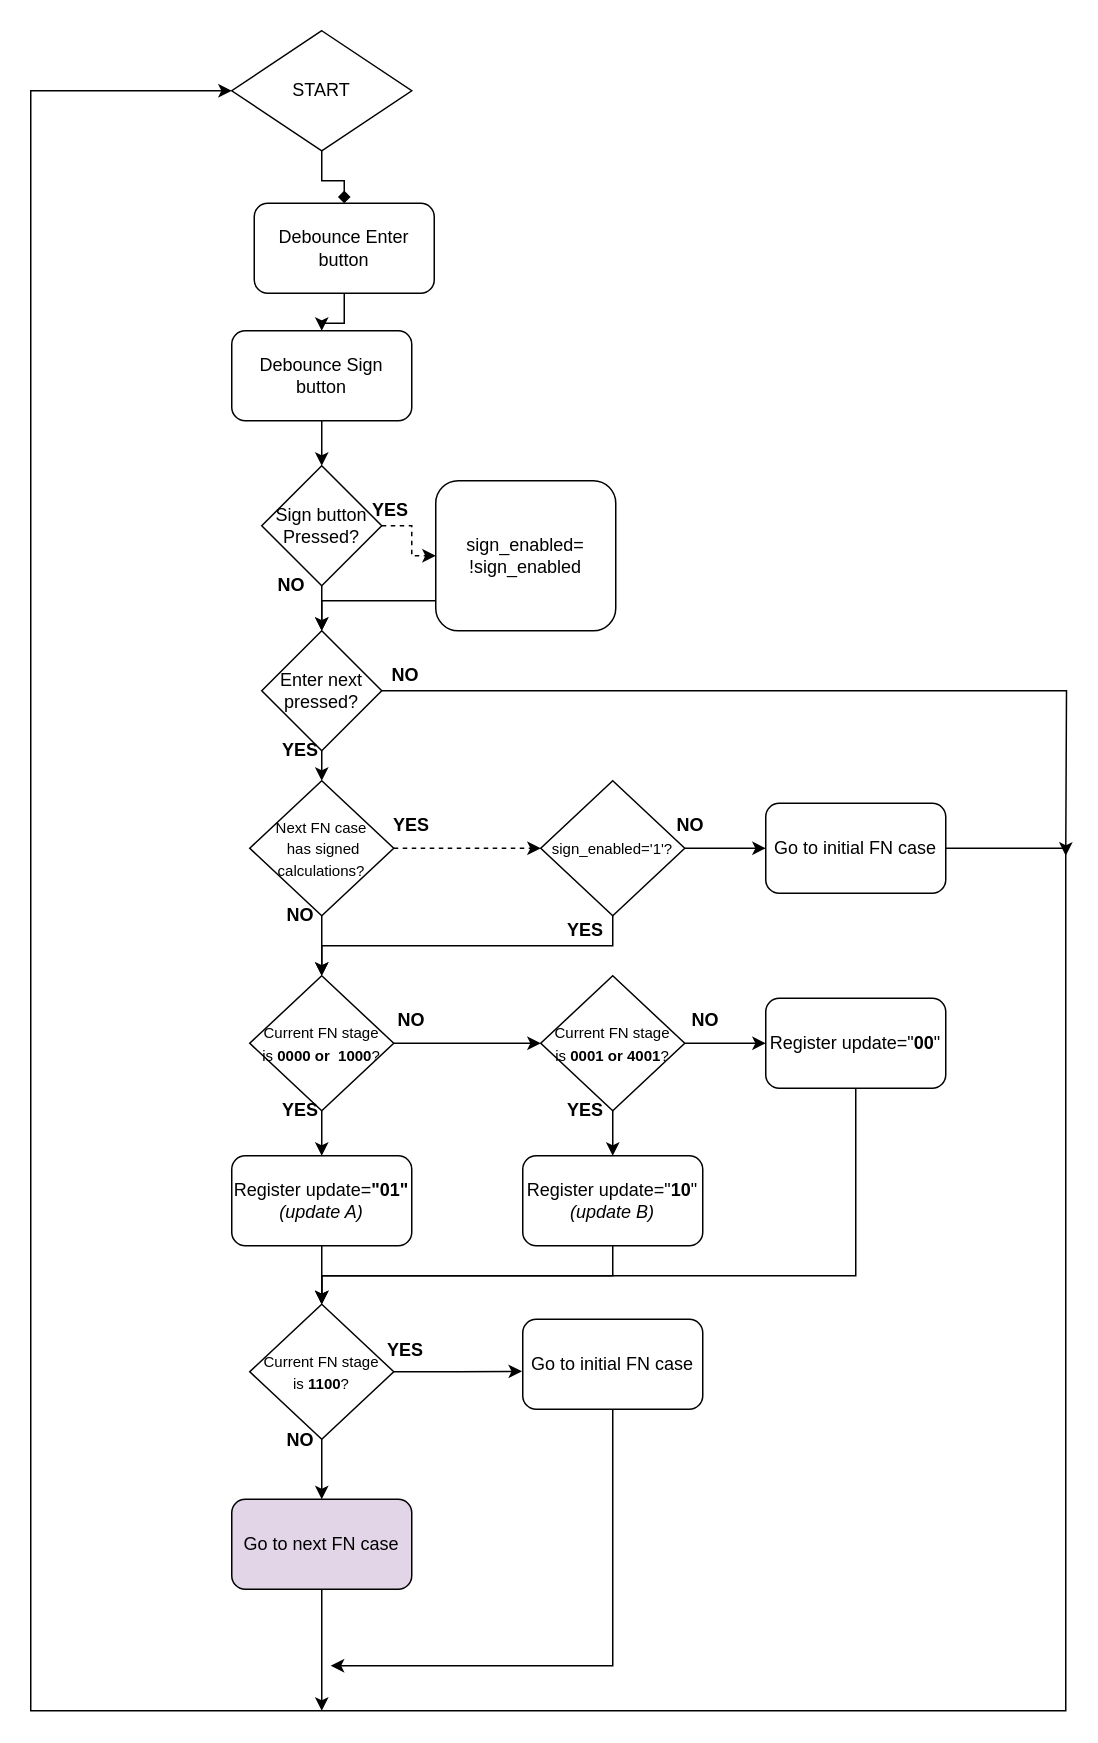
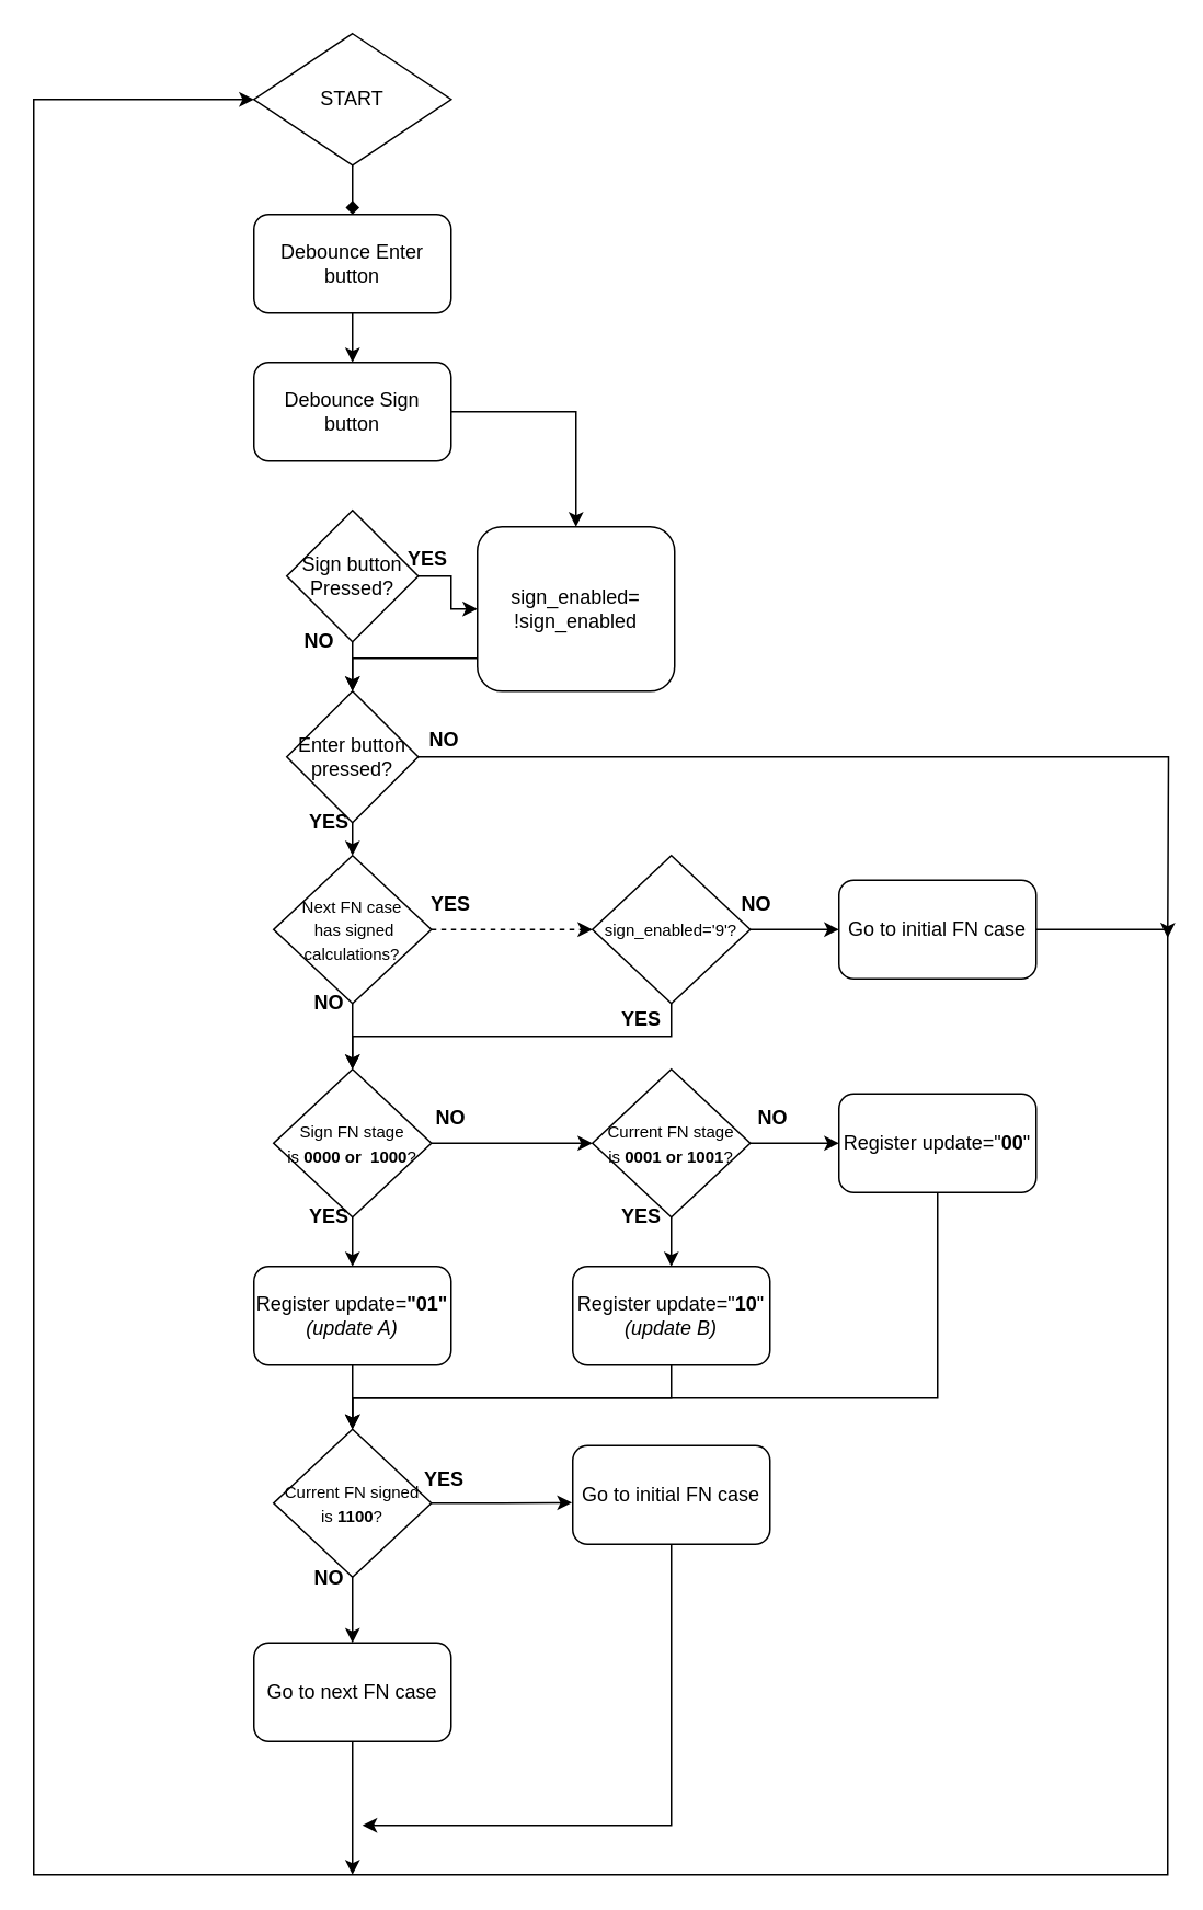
  <mxCell id="0" />
  <mxCell id="1" parent="0" />
  <mxCell id="2" style="edgeStyle=orthogonalEdgeStyle;rounded=0;orthogonalLoop=1;jettySize=auto;html=1;entryX=0.5;entryY=0;entryDx=0;entryDy=0;endArrow=diamond;" parent="1" source="3" target="5" edge="1"><mxGeometry relative="1" as="geometry" /></mxCell>
  <mxCell id="3" value="START" style="rhombus;whiteSpace=wrap;html=1;" parent="1" vertex="1"><mxGeometry x="154" y="20" width="120" height="80" as="geometry" /></mxCell>
  <mxCell id="4" style="edgeStyle=orthogonalEdgeStyle;rounded=0;orthogonalLoop=1;jettySize=auto;html=1;entryX=0.5;entryY=0;entryDx=0;entryDy=0;" parent="1" source="5" target="7" edge="1"><mxGeometry relative="1" as="geometry" /></mxCell>
- <mxCell id="5" value="Debounce Enter button" style="rounded=1;whiteSpace=wrap;html=1;" parent="1" vertex="1"><mxGeometry x="169" y="135" width="120" height="60" as="geometry" /></mxCell>
- <mxCell id="6" style="edgeStyle=orthogonalEdgeStyle;rounded=0;orthogonalLoop=1;jettySize=auto;html=1;entryX=0.5;entryY=0;entryDx=0;entryDy=0;" parent="1" source="7" target="10" edge="1"><mxGeometry relative="1" as="geometry" /></mxCell>
+ <mxCell id="5" value="Debounce Enter button" style="rounded=1;whiteSpace=wrap;html=1;" parent="1" vertex="1"><mxGeometry x="154" y="130" width="120" height="60" as="geometry" /></mxCell>
+ <mxCell id="6" style="edgeStyle=orthogonalEdgeStyle;rounded=0;orthogonalLoop=1;jettySize=auto;html=1;" parent="1" source="7" target="12" edge="1"><mxGeometry relative="1" as="geometry" /></mxCell>
  <mxCell id="7" value="Debounce Sign button" style="rounded=1;whiteSpace=wrap;html=1;" parent="1" vertex="1"><mxGeometry x="154" y="220" width="120" height="60" as="geometry" /></mxCell>
- <mxCell id="8" style="edgeStyle=orthogonalEdgeStyle;rounded=0;orthogonalLoop=1;jettySize=auto;html=1;entryX=0;entryY=0.5;entryDx=0;entryDy=0;dashed=1;" parent="1" source="10" target="12" edge="1"><mxGeometry relative="1" as="geometry" /></mxCell>
+ <mxCell id="8" style="edgeStyle=orthogonalEdgeStyle;rounded=0;orthogonalLoop=1;jettySize=auto;html=1;entryX=0;entryY=0.5;entryDx=0;entryDy=0;" parent="1" source="10" target="12" edge="1"><mxGeometry relative="1" as="geometry" /></mxCell>
  <mxCell id="9" style="edgeStyle=orthogonalEdgeStyle;rounded=0;orthogonalLoop=1;jettySize=auto;html=1;entryX=0.5;entryY=0;entryDx=0;entryDy=0;" parent="1" source="10" edge="1"><mxGeometry relative="1" as="geometry"><mxPoint x="214" y="420" as="targetPoint" /></mxGeometry></mxCell>
  <mxCell id="10" value="Sign button Pressed?" style="rhombus;whiteSpace=wrap;html=1;" parent="1" vertex="1"><mxGeometry x="174" y="310" width="80" height="80" as="geometry" /></mxCell>
  <mxCell id="11" style="edgeStyle=orthogonalEdgeStyle;rounded=0;orthogonalLoop=1;jettySize=auto;html=1;entryX=0.5;entryY=0;entryDx=0;entryDy=0;" parent="1" source="12" target="15" edge="1"><mxGeometry relative="1" as="geometry"><Array as="points"><mxPoint x="350" y="400" /><mxPoint x="214" y="400" /></Array></mxGeometry></mxCell>
  <mxCell id="12" value="sign_enabled=&lt;br&gt;!sign_enabled" style="rounded=1;whiteSpace=wrap;html=1;" parent="1" vertex="1"><mxGeometry x="290" y="320" width="120" height="100" as="geometry" /></mxCell>
  <mxCell id="13" value="" style="edgeStyle=orthogonalEdgeStyle;rounded=0;orthogonalLoop=1;jettySize=auto;html=1;" parent="1" source="15" edge="1"><mxGeometry relative="1" as="geometry"><mxPoint x="214" y="520" as="targetPoint" /></mxGeometry></mxCell>
  <mxCell id="14" style="edgeStyle=orthogonalEdgeStyle;rounded=0;orthogonalLoop=1;jettySize=auto;html=1;" parent="1" source="15" edge="1"><mxGeometry relative="1" as="geometry"><mxPoint x="710" y="570" as="targetPoint" /></mxGeometry></mxCell>
- <mxCell id="15" value="Enter next pressed?" style="rhombus;whiteSpace=wrap;html=1;" parent="1" vertex="1"><mxGeometry x="174" y="420" width="80" height="80" as="geometry" /></mxCell>
+ <mxCell id="15" value="Enter button pressed?" style="rhombus;whiteSpace=wrap;html=1;" parent="1" vertex="1"><mxGeometry x="174" y="420" width="80" height="80" as="geometry" /></mxCell>
  <mxCell id="16" value="" style="edgeStyle=orthogonalEdgeStyle;rounded=0;orthogonalLoop=1;jettySize=auto;html=1;" parent="1" source="18" target="30" edge="1"><mxGeometry relative="1" as="geometry" /></mxCell>
  <mxCell id="17" value="" style="edgeStyle=orthogonalEdgeStyle;rounded=0;orthogonalLoop=1;jettySize=auto;html=1;dashed=1;" parent="1" source="18" target="40" edge="1"><mxGeometry relative="1" as="geometry" /></mxCell>
  <mxCell id="18" value="&lt;font style=&quot;font-size: 10px&quot;&gt;Next FN case&lt;br&gt;&amp;nbsp;has signed &lt;br&gt;calculations?&lt;/font&gt;" style="rhombus;whiteSpace=wrap;html=1;" parent="1" vertex="1"><mxGeometry x="166" y="520" width="96" height="90" as="geometry" /></mxCell>
  <mxCell id="19" style="edgeStyle=orthogonalEdgeStyle;rounded=0;orthogonalLoop=1;jettySize=auto;html=1;entryX=0;entryY=0.5;entryDx=0;entryDy=0;" parent="1" source="20" target="3" edge="1"><mxGeometry relative="1" as="geometry"><mxPoint x="40" y="360" as="targetPoint" /><Array as="points"><mxPoint x="710" y="565" /><mxPoint x="710" y="1140" /><mxPoint x="20" y="1140" /><mxPoint x="20" y="60" /></Array></mxGeometry></mxCell>
  <mxCell id="20" value="Go to initial FN case" style="rounded=1;whiteSpace=wrap;html=1;" parent="1" vertex="1"><mxGeometry x="510" y="535" width="120" height="60" as="geometry" /></mxCell>
  <mxCell id="21" style="edgeStyle=orthogonalEdgeStyle;rounded=0;orthogonalLoop=1;jettySize=auto;html=1;entryX=0.5;entryY=0;entryDx=0;entryDy=0;" parent="1" source="23" target="25" edge="1"><mxGeometry relative="1" as="geometry" /></mxCell>
  <mxCell id="22" style="edgeStyle=orthogonalEdgeStyle;rounded=0;orthogonalLoop=1;jettySize=auto;html=1;entryX=-0.004;entryY=0.579;entryDx=0;entryDy=0;entryPerimeter=0;" parent="1" source="23" target="27" edge="1"><mxGeometry relative="1" as="geometry" /></mxCell>
- <mxCell id="23" value="&lt;span style=&quot;font-size: 10px&quot;&gt;Current FN stage is&amp;nbsp;&lt;b&gt;1100&lt;/b&gt;?&lt;/span&gt;" style="rhombus;whiteSpace=wrap;html=1;" parent="1" vertex="1"><mxGeometry x="166" y="869" width="96" height="90" as="geometry" /></mxCell>
+ <mxCell id="23" value="&lt;span style=&quot;font-size: 10px&quot;&gt;Current FN signed is&amp;nbsp;&lt;b&gt;1100&lt;/b&gt;?&lt;/span&gt;" style="rhombus;whiteSpace=wrap;html=1;" parent="1" vertex="1"><mxGeometry x="166" y="869" width="96" height="90" as="geometry" /></mxCell>
  <mxCell id="24" style="edgeStyle=orthogonalEdgeStyle;rounded=0;orthogonalLoop=1;jettySize=auto;html=1;" parent="1" source="25" edge="1"><mxGeometry relative="1" as="geometry"><mxPoint x="214" y="1140" as="targetPoint" /></mxGeometry></mxCell>
- <mxCell id="25" value="Go to next FN case" style="rounded=1;whiteSpace=wrap;html=1;fillColor=#e1d5e7;" parent="1" vertex="1"><mxGeometry x="154" y="999" width="120" height="60" as="geometry" /></mxCell>
+ <mxCell id="25" value="Go to next FN case" style="rounded=1;whiteSpace=wrap;html=1;" parent="1" vertex="1"><mxGeometry x="154" y="999" width="120" height="60" as="geometry" /></mxCell>
  <mxCell id="26" style="edgeStyle=orthogonalEdgeStyle;rounded=0;orthogonalLoop=1;jettySize=auto;html=1;" parent="1" source="27" edge="1"><mxGeometry relative="1" as="geometry"><mxPoint x="220" y="1110" as="targetPoint" /><Array as="points"><mxPoint x="408" y="1110" /></Array></mxGeometry></mxCell>
  <mxCell id="27" value="Go to initial FN case" style="rounded=1;whiteSpace=wrap;html=1;" parent="1" vertex="1"><mxGeometry x="348" y="879" width="120" height="60" as="geometry" /></mxCell>
  <mxCell id="28" style="edgeStyle=orthogonalEdgeStyle;rounded=0;orthogonalLoop=1;jettySize=auto;html=1;entryX=0;entryY=0.5;entryDx=0;entryDy=0;" parent="1" source="30" target="35" edge="1"><mxGeometry relative="1" as="geometry" /></mxCell>
  <mxCell id="29" style="edgeStyle=orthogonalEdgeStyle;rounded=0;orthogonalLoop=1;jettySize=auto;html=1;entryX=0.5;entryY=0;entryDx=0;entryDy=0;" parent="1" source="30" target="32" edge="1"><mxGeometry relative="1" as="geometry" /></mxCell>
- <mxCell id="30" value="&lt;span style=&quot;font-size: 10px&quot;&gt;Current FN stage is&amp;nbsp;&lt;b&gt;0000 or&amp;nbsp; 1000&lt;/b&gt;?&lt;/span&gt;" style="rhombus;whiteSpace=wrap;html=1;" parent="1" vertex="1"><mxGeometry x="166" y="650" width="96" height="90" as="geometry" /></mxCell>
+ <mxCell id="30" value="&lt;span style=&quot;font-size: 10px&quot;&gt;Sign FN stage is&amp;nbsp;&lt;b&gt;0000 or&amp;nbsp; 1000&lt;/b&gt;?&lt;/span&gt;" style="rhombus;whiteSpace=wrap;html=1;" parent="1" vertex="1"><mxGeometry x="166" y="650" width="96" height="90" as="geometry" /></mxCell>
  <mxCell id="31" style="edgeStyle=orthogonalEdgeStyle;rounded=0;orthogonalLoop=1;jettySize=auto;html=1;entryX=0.5;entryY=0;entryDx=0;entryDy=0;" parent="1" source="32" target="23" edge="1"><mxGeometry relative="1" as="geometry" /></mxCell>
  <mxCell id="32" value="Register update=&lt;b&gt;&quot;01&quot;&lt;/b&gt;&lt;br&gt;&lt;i&gt;(update A)&lt;/i&gt;" style="rounded=1;whiteSpace=wrap;html=1;" parent="1" vertex="1"><mxGeometry x="154" y="770" width="120" height="60" as="geometry" /></mxCell>
  <mxCell id="33" style="edgeStyle=orthogonalEdgeStyle;rounded=0;orthogonalLoop=1;jettySize=auto;html=1;entryX=0;entryY=0.5;entryDx=0;entryDy=0;" parent="1" source="35" target="37" edge="1"><mxGeometry relative="1" as="geometry" /></mxCell>
  <mxCell id="34" value="" style="edgeStyle=orthogonalEdgeStyle;rounded=0;orthogonalLoop=1;jettySize=auto;html=1;" parent="1" source="35" target="42" edge="1"><mxGeometry relative="1" as="geometry" /></mxCell>
- <mxCell id="35" value="&lt;span style=&quot;font-size: 10px&quot;&gt;Current FN stage is&amp;nbsp;&lt;b&gt;0001 or 4001&lt;/b&gt;?&lt;/span&gt;" style="rhombus;whiteSpace=wrap;html=1;" parent="1" vertex="1"><mxGeometry x="360" y="650" width="96" height="90" as="geometry" /></mxCell>
+ <mxCell id="35" value="&lt;span style=&quot;font-size: 10px&quot;&gt;Current FN stage is&amp;nbsp;&lt;b&gt;0001 or 1001&lt;/b&gt;?&lt;/span&gt;" style="rhombus;whiteSpace=wrap;html=1;" parent="1" vertex="1"><mxGeometry x="360" y="650" width="96" height="90" as="geometry" /></mxCell>
  <mxCell id="36" style="edgeStyle=orthogonalEdgeStyle;rounded=0;orthogonalLoop=1;jettySize=auto;html=1;entryX=0.5;entryY=0;entryDx=0;entryDy=0;" parent="1" source="37" target="23" edge="1"><mxGeometry relative="1" as="geometry"><Array as="points"><mxPoint x="570" y="850" /><mxPoint x="214" y="850" /></Array></mxGeometry></mxCell>
  <mxCell id="37" value="Register update=&quot;&lt;b&gt;00&lt;/b&gt;&quot;" style="rounded=1;whiteSpace=wrap;html=1;" parent="1" vertex="1"><mxGeometry x="510" y="665" width="120" height="60" as="geometry" /></mxCell>
  <mxCell id="38" value="" style="edgeStyle=orthogonalEdgeStyle;rounded=0;orthogonalLoop=1;jettySize=auto;html=1;" parent="1" source="40" target="20" edge="1"><mxGeometry relative="1" as="geometry" /></mxCell>
  <mxCell id="39" style="edgeStyle=orthogonalEdgeStyle;rounded=0;orthogonalLoop=1;jettySize=auto;html=1;entryX=0.5;entryY=0;entryDx=0;entryDy=0;" parent="1" source="40" target="30" edge="1"><mxGeometry relative="1" as="geometry"><Array as="points"><mxPoint x="408" y="630" /><mxPoint x="214" y="630" /></Array></mxGeometry></mxCell>
- <mxCell id="40" value="&lt;font style=&quot;font-size: 10px&quot;&gt;sign_enabled='1'?&lt;/font&gt;" style="rhombus;whiteSpace=wrap;html=1;" parent="1" vertex="1"><mxGeometry x="360" y="520" width="96" height="90" as="geometry" /></mxCell>
+ <mxCell id="40" value="&lt;font style=&quot;font-size: 10px&quot;&gt;sign_enabled='9'?&lt;/font&gt;" style="rhombus;whiteSpace=wrap;html=1;" parent="1" vertex="1"><mxGeometry x="360" y="520" width="96" height="90" as="geometry" /></mxCell>
  <mxCell id="41" style="edgeStyle=orthogonalEdgeStyle;rounded=0;orthogonalLoop=1;jettySize=auto;html=1;entryX=0.5;entryY=0;entryDx=0;entryDy=0;" parent="1" source="42" target="23" edge="1"><mxGeometry relative="1" as="geometry"><Array as="points"><mxPoint x="408" y="850" /><mxPoint x="214" y="850" /></Array></mxGeometry></mxCell>
  <mxCell id="42" value="Register update=&quot;&lt;b&gt;10&lt;/b&gt;&quot;&lt;br&gt;&lt;i&gt;(update B)&lt;/i&gt;" style="rounded=1;whiteSpace=wrap;html=1;" parent="1" vertex="1"><mxGeometry x="348" y="770" width="120" height="60" as="geometry" /></mxCell>
  <mxCell id="43" value="YES" style="text;html=1;strokeColor=none;fillColor=none;align=center;verticalAlign=middle;whiteSpace=wrap;rounded=0;fontStyle=1" parent="1" vertex="1"><mxGeometry x="240" y="330" width="40" height="20" as="geometry" /></mxCell>
  <mxCell id="44" value="NO" style="text;html=1;strokeColor=none;fillColor=none;align=center;verticalAlign=middle;whiteSpace=wrap;rounded=0;fontStyle=1" parent="1" vertex="1"><mxGeometry x="250" y="440" width="40" height="20" as="geometry" /></mxCell>
  <mxCell id="45" value="YES" style="text;html=1;strokeColor=none;fillColor=none;align=center;verticalAlign=middle;whiteSpace=wrap;rounded=0;fontStyle=1" parent="1" vertex="1"><mxGeometry x="180" y="490" width="40" height="20" as="geometry" /></mxCell>
  <mxCell id="46" value="YES" style="text;html=1;strokeColor=none;fillColor=none;align=center;verticalAlign=middle;whiteSpace=wrap;rounded=0;fontStyle=1" parent="1" vertex="1"><mxGeometry x="254" y="540" width="40" height="20" as="geometry" /></mxCell>
  <mxCell id="47" value="NO" style="text;html=1;strokeColor=none;fillColor=none;align=center;verticalAlign=middle;whiteSpace=wrap;rounded=0;fontStyle=1" parent="1" vertex="1"><mxGeometry x="180" y="600" width="40" height="20" as="geometry" /></mxCell>
  <mxCell id="48" value="YES" style="text;html=1;strokeColor=none;fillColor=none;align=center;verticalAlign=middle;whiteSpace=wrap;rounded=0;fontStyle=1" parent="1" vertex="1"><mxGeometry x="370" y="610" width="40" height="20" as="geometry" /></mxCell>
  <mxCell id="49" value="NO" style="text;html=1;strokeColor=none;fillColor=none;align=center;verticalAlign=middle;whiteSpace=wrap;rounded=0;fontStyle=1" parent="1" vertex="1"><mxGeometry x="440" y="540" width="40" height="20" as="geometry" /></mxCell>
  <mxCell id="50" value="YES" style="text;html=1;strokeColor=none;fillColor=none;align=center;verticalAlign=middle;whiteSpace=wrap;rounded=0;fontStyle=1" parent="1" vertex="1"><mxGeometry x="180" y="730" width="40" height="20" as="geometry" /></mxCell>
  <mxCell id="51" value="YES" style="text;html=1;strokeColor=none;fillColor=none;align=center;verticalAlign=middle;whiteSpace=wrap;rounded=0;fontStyle=1" parent="1" vertex="1"><mxGeometry x="370" y="730" width="40" height="20" as="geometry" /></mxCell>
  <mxCell id="52" value="NO" style="text;html=1;strokeColor=none;fillColor=none;align=center;verticalAlign=middle;whiteSpace=wrap;rounded=0;fontStyle=1" parent="1" vertex="1"><mxGeometry x="254" y="670" width="40" height="20" as="geometry" /></mxCell>
  <mxCell id="53" value="NO" style="text;html=1;strokeColor=none;fillColor=none;align=center;verticalAlign=middle;whiteSpace=wrap;rounded=0;fontStyle=1" parent="1" vertex="1"><mxGeometry x="450" y="670" width="40" height="20" as="geometry" /></mxCell>
  <mxCell id="54" value="NO" style="text;html=1;strokeColor=none;fillColor=none;align=center;verticalAlign=middle;whiteSpace=wrap;rounded=0;fontStyle=1" parent="1" vertex="1"><mxGeometry x="180" y="950" width="40" height="20" as="geometry" /></mxCell>
  <mxCell id="55" value="YES" style="text;html=1;strokeColor=none;fillColor=none;align=center;verticalAlign=middle;whiteSpace=wrap;rounded=0;fontStyle=1" parent="1" vertex="1"><mxGeometry x="250" y="890" width="40" height="20" as="geometry" /></mxCell>
  <mxCell id="56" value="NO" style="text;html=1;strokeColor=none;fillColor=none;align=center;verticalAlign=middle;whiteSpace=wrap;rounded=0;fontStyle=1" parent="1" vertex="1"><mxGeometry x="174" y="380" width="40" height="20" as="geometry" /></mxCell>
